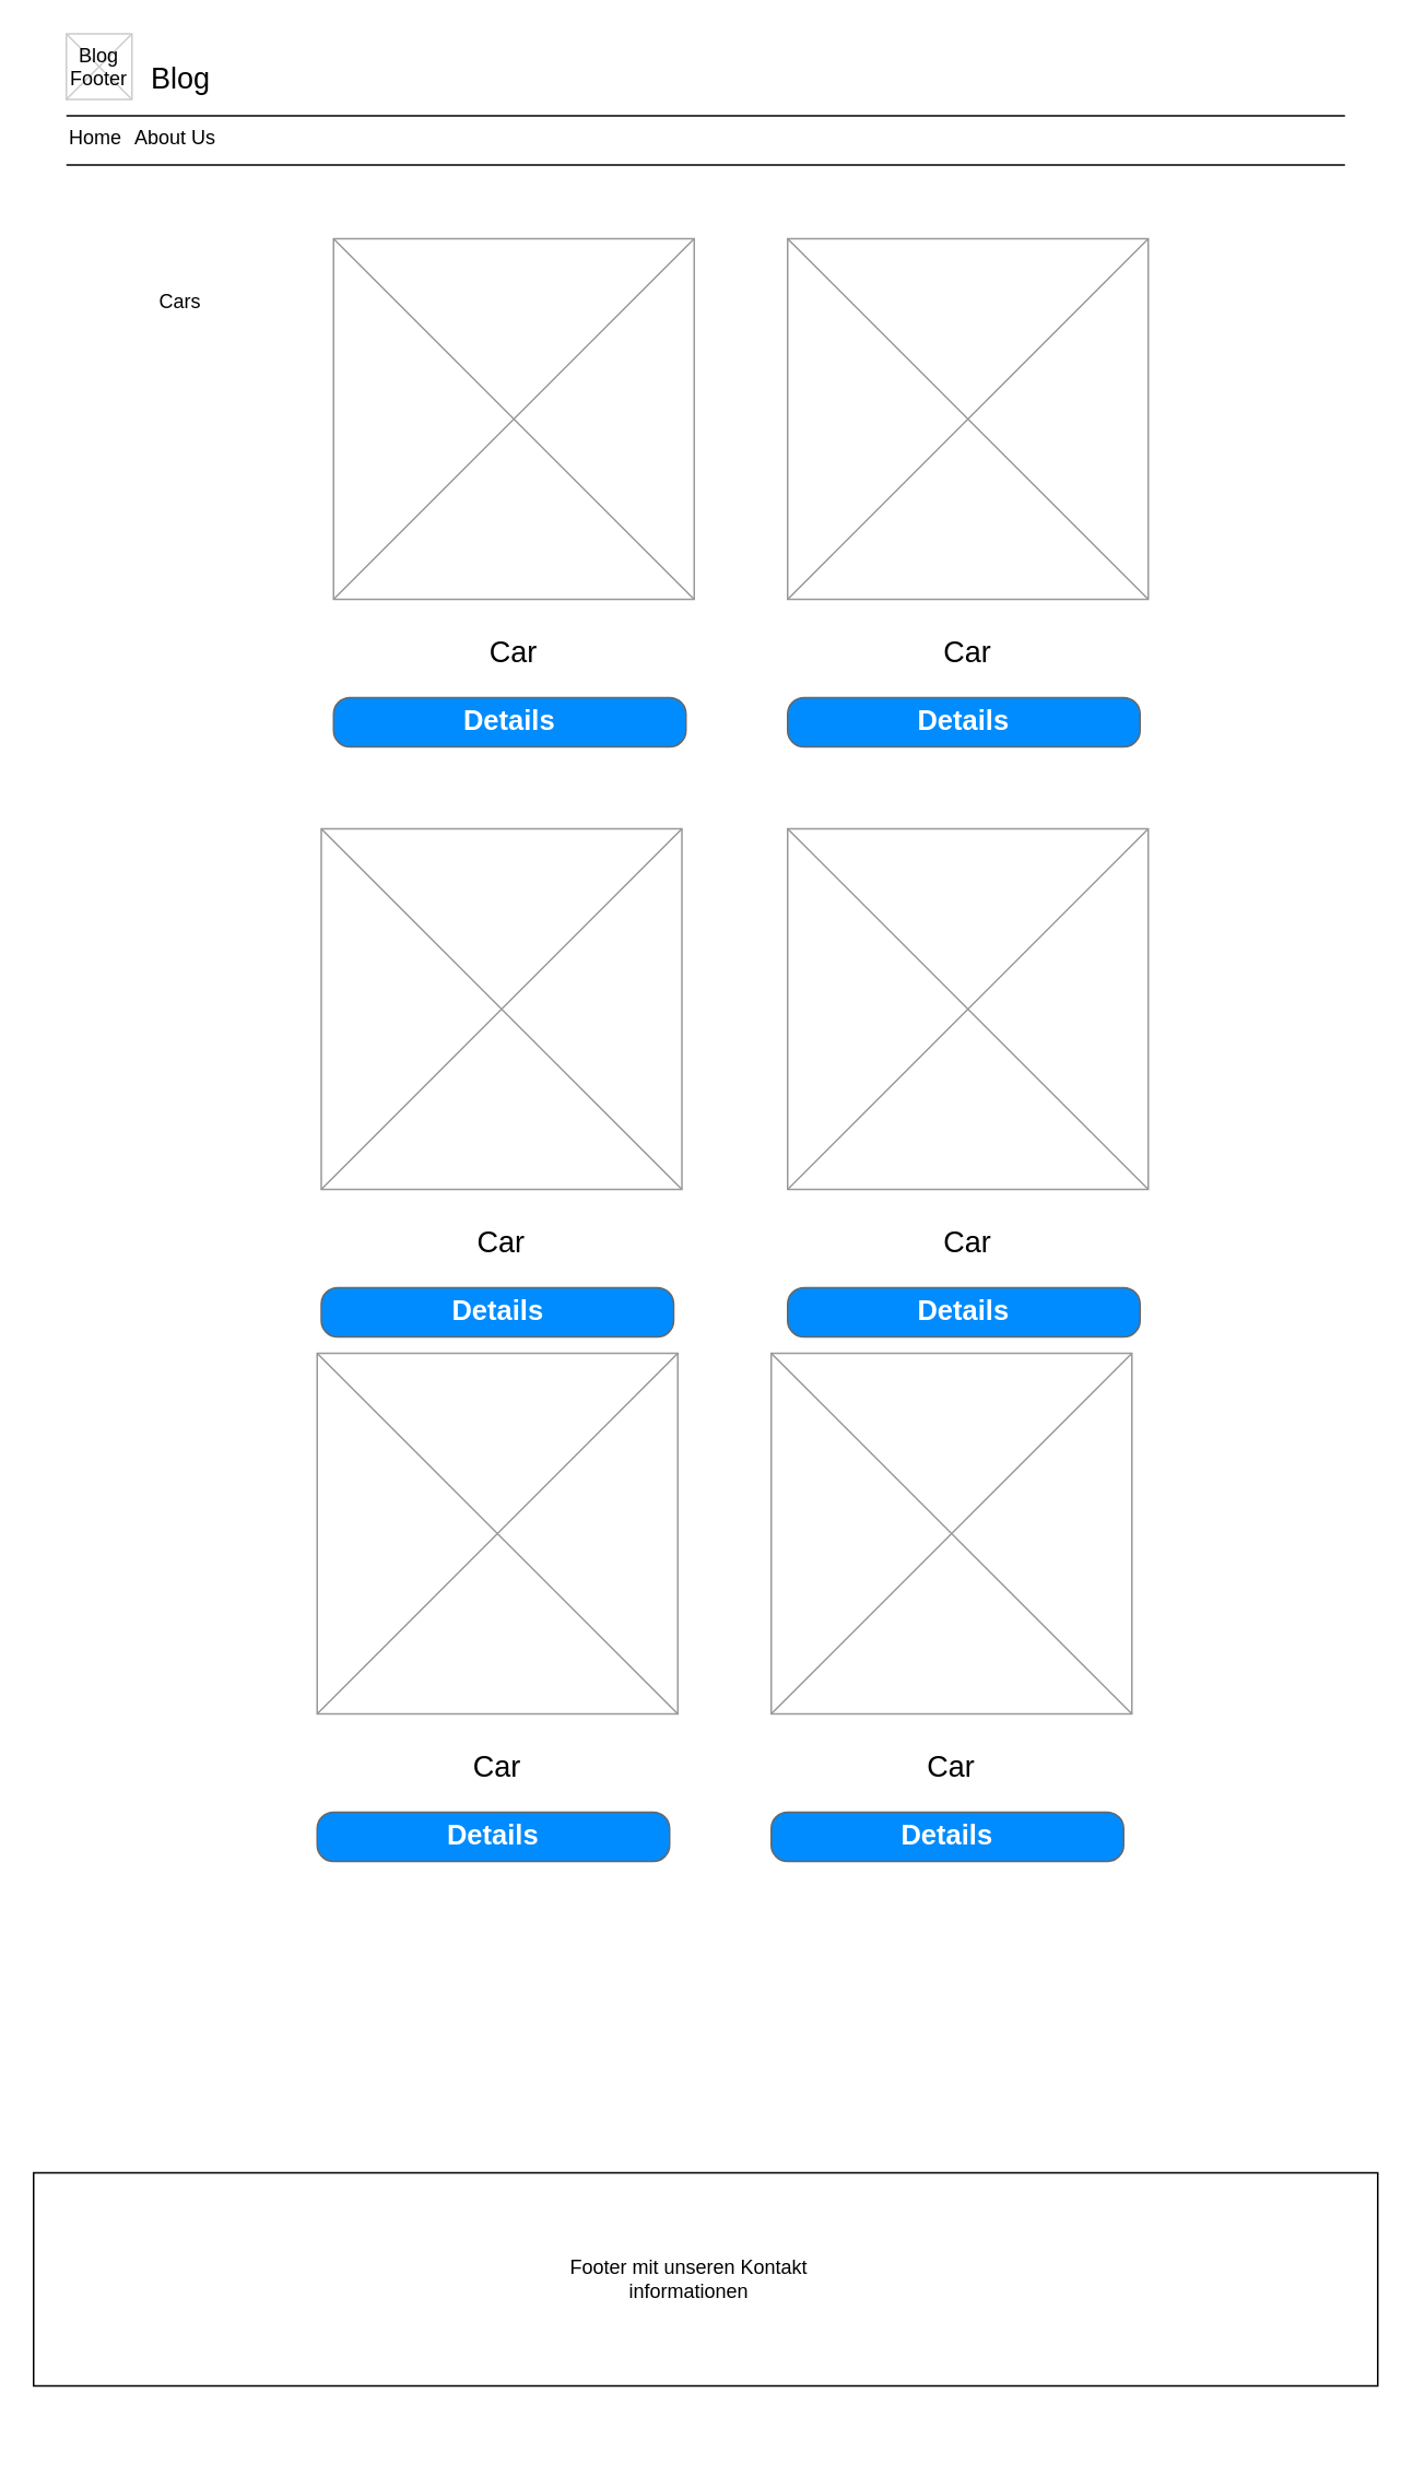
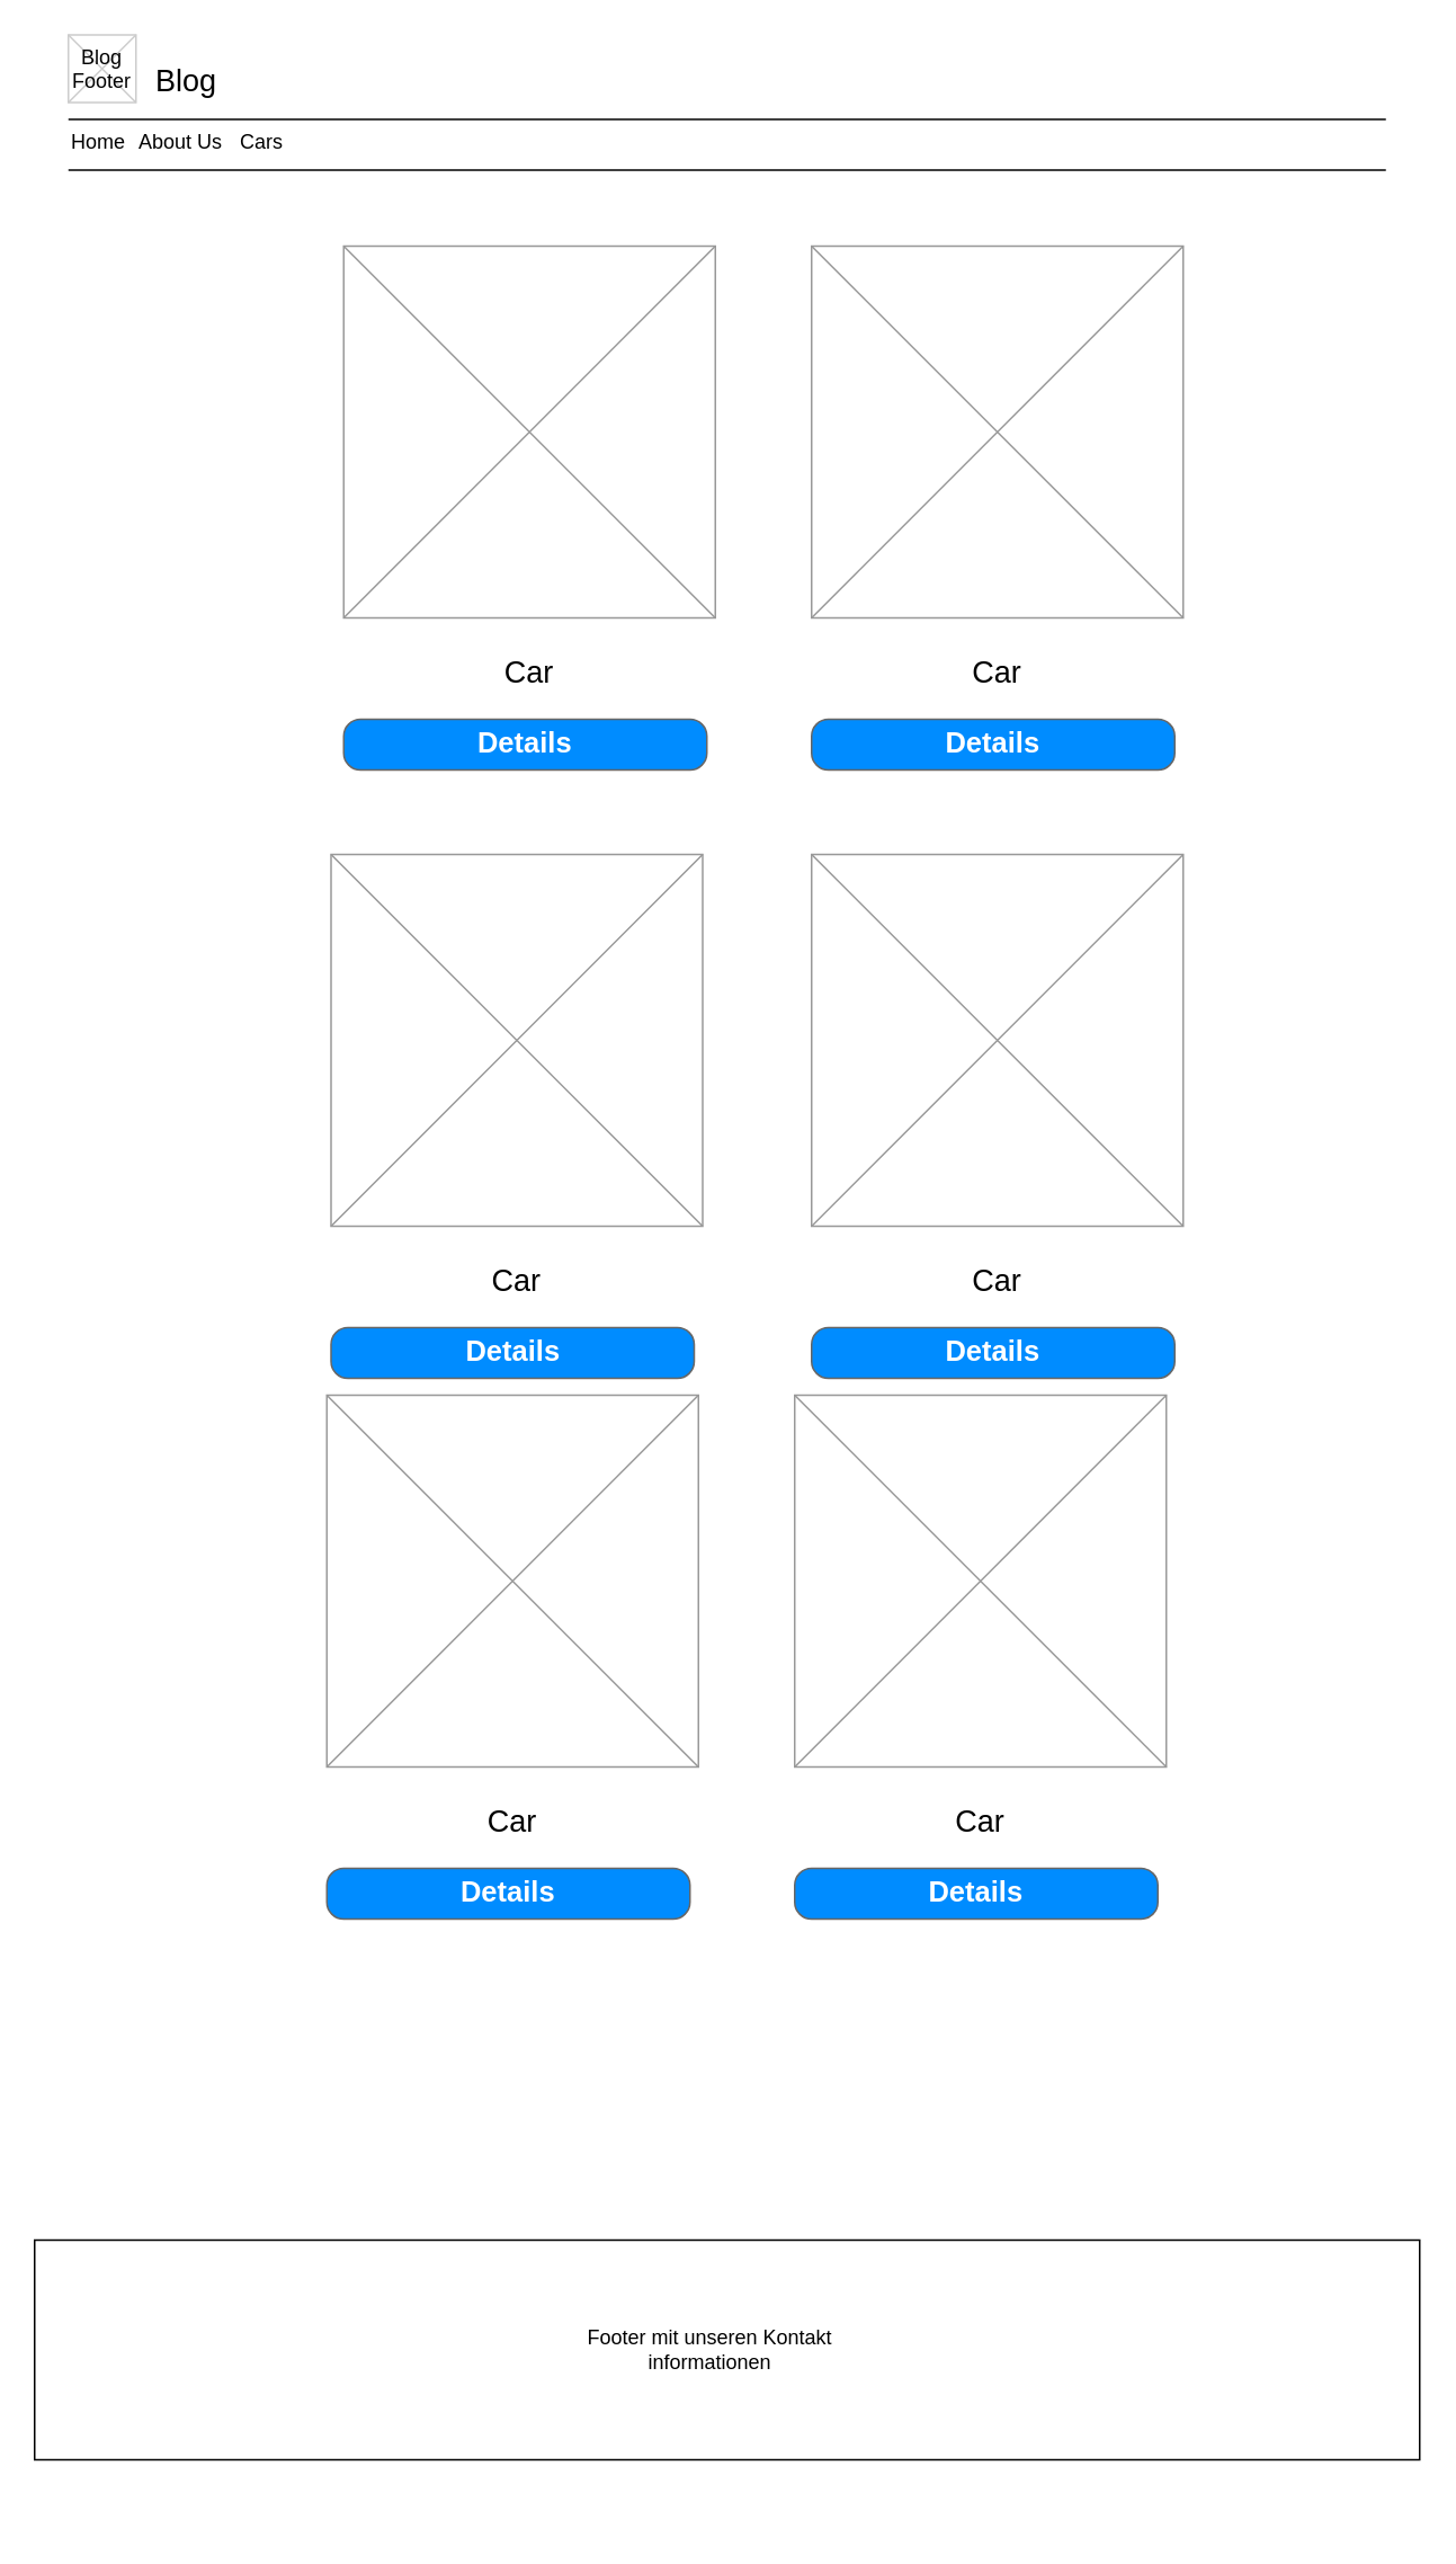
  <mxCell id="0" />
  <mxCell id="1" parent="0" />
  <mxCell id="2" value="Blog" style="text;spacingTop=-5;fontSize=18;fontStyle=0" parent="1" vertex="1"><mxGeometry x="90" y="35" width="230" height="20" as="geometry" /></mxCell>
  <mxCell id="3" value="" style="line;strokeWidth=1" parent="1" vertex="1"><mxGeometry x="40" y="65" width="780" height="10" as="geometry" /></mxCell>
  <mxCell id="4" value="" style="line;strokeWidth=1" parent="1" vertex="1"><mxGeometry x="40" y="95" width="780" height="10" as="geometry" /></mxCell>
  <mxCell id="5" value="Home" style="text;spacingTop=-5;" parent="1" vertex="1"><mxGeometry x="40" y="75" width="30" height="20" as="geometry" /></mxCell>
  <mxCell id="6" value="About Us " style="text;spacingTop=-5;" parent="1" vertex="1"><mxGeometry x="80" y="75" width="30" height="20" as="geometry" /></mxCell>
  <mxCell id="7" value="" style="verticalLabelPosition=bottom;verticalAlign=top;strokeWidth=1;shape=mxgraph.mockup.graphics.iconGrid;strokeColor=#CCCCCC;gridSize=1,1;" parent="1" vertex="1"><mxGeometry x="40" y="20" width="40" height="40" as="geometry" /></mxCell>
  <mxCell id="8" value="Blog &#10;Footer" style="text;spacingTop=-5;align=center" parent="1" vertex="1"><mxGeometry x="40" y="25" width="40" height="40" as="geometry" /></mxCell>
  <mxCell id="9" value="" style="group" parent="1" vertex="1" connectable="0"><mxGeometry x="480" y="145" width="230" height="420" as="geometry" /></mxCell>
  <mxCell id="10" value="" style="verticalLabelPosition=bottom;shadow=0;dashed=0;align=center;html=1;verticalAlign=top;strokeWidth=1;shape=mxgraph.mockup.graphics.simpleIcon;strokeColor=#999999;" parent="9" vertex="1"><mxGeometry width="220" height="220" as="geometry" /></mxCell>
  <mxCell id="11" value="Car" style="text;spacingTop=-5;fontSize=18;fontStyle=0;align=center;" parent="9" vertex="1"><mxGeometry y="240" width="220" height="20" as="geometry" /></mxCell>
  <mxCell id="12" value="Details" style="strokeWidth=1;shadow=0;dashed=0;align=center;html=1;shape=mxgraph.mockup.buttons.button;strokeColor=#666666;fontColor=#ffffff;mainText=;buttonStyle=round;fontSize=17;fontStyle=1;fillColor=#008cff;whiteSpace=wrap;" parent="9" vertex="1"><mxGeometry y="280" width="215" height="30" as="geometry" /></mxCell>
  <mxCell id="13" value="" style="group" parent="1" vertex="1" connectable="0"><mxGeometry x="203" y="145" width="230" height="420" as="geometry" /></mxCell>
  <mxCell id="14" value="" style="verticalLabelPosition=bottom;shadow=0;dashed=0;align=center;html=1;verticalAlign=top;strokeWidth=1;shape=mxgraph.mockup.graphics.simpleIcon;strokeColor=#999999;" parent="13" vertex="1"><mxGeometry width="220" height="220" as="geometry" /></mxCell>
  <mxCell id="15" value="Car" style="text;spacingTop=-5;fontSize=18;fontStyle=0;align=center;" parent="13" vertex="1"><mxGeometry y="240" width="220" height="20" as="geometry" /></mxCell>
  <mxCell id="16" value="Details" style="strokeWidth=1;shadow=0;dashed=0;align=center;html=1;shape=mxgraph.mockup.buttons.button;strokeColor=#666666;fontColor=#ffffff;mainText=;buttonStyle=round;fontSize=17;fontStyle=1;fillColor=#008cff;whiteSpace=wrap;" parent="13" vertex="1"><mxGeometry y="280" width="215" height="30" as="geometry" /></mxCell>
  <mxCell id="17" value="" style="group" parent="1" vertex="1" connectable="0"><mxGeometry x="195.5" y="505" width="230" height="420" as="geometry" /></mxCell>
  <mxCell id="18" value="" style="verticalLabelPosition=bottom;shadow=0;dashed=0;align=center;html=1;verticalAlign=top;strokeWidth=1;shape=mxgraph.mockup.graphics.simpleIcon;strokeColor=#999999;" parent="17" vertex="1"><mxGeometry width="220" height="220" as="geometry" /></mxCell>
  <mxCell id="19" value="Car" style="text;spacingTop=-5;fontSize=18;fontStyle=0;align=center;" parent="17" vertex="1"><mxGeometry y="240" width="220" height="20" as="geometry" /></mxCell>
  <mxCell id="20" value="Details" style="strokeWidth=1;shadow=0;dashed=0;align=center;html=1;shape=mxgraph.mockup.buttons.button;strokeColor=#666666;fontColor=#ffffff;mainText=;buttonStyle=round;fontSize=17;fontStyle=1;fillColor=#008cff;whiteSpace=wrap;" parent="17" vertex="1"><mxGeometry y="280" width="215" height="30" as="geometry" /></mxCell>
  <mxCell id="21" value="" style="group" parent="1" vertex="1" connectable="0"><mxGeometry x="480" y="505" width="230" height="990" as="geometry" /></mxCell>
  <mxCell id="22" value="" style="verticalLabelPosition=bottom;shadow=0;dashed=0;align=center;html=1;verticalAlign=top;strokeWidth=1;shape=mxgraph.mockup.graphics.simpleIcon;strokeColor=#999999;" parent="21" vertex="1"><mxGeometry width="220" height="220" as="geometry" /></mxCell>
  <mxCell id="23" value="Car" style="text;spacingTop=-5;fontSize=18;fontStyle=0;align=center;" parent="21" vertex="1"><mxGeometry y="240" width="220" height="20" as="geometry" /></mxCell>
  <mxCell id="24" value="Details" style="strokeWidth=1;shadow=0;dashed=0;align=center;html=1;shape=mxgraph.mockup.buttons.button;strokeColor=#666666;fontColor=#ffffff;mainText=;buttonStyle=round;fontSize=17;fontStyle=1;fillColor=#008cff;whiteSpace=wrap;" parent="21" vertex="1"><mxGeometry y="280" width="215" height="30" as="geometry" /></mxCell>
  <mxCell id="25" value="" style="group" parent="21" vertex="1" connectable="0"><mxGeometry x="-10" y="320" width="230" height="420" as="geometry" /></mxCell>
  <mxCell id="26" value="" style="verticalLabelPosition=bottom;shadow=0;dashed=0;align=center;html=1;verticalAlign=top;strokeWidth=1;shape=mxgraph.mockup.graphics.simpleIcon;strokeColor=#999999;" parent="25" vertex="1"><mxGeometry width="220" height="220" as="geometry" /></mxCell>
  <mxCell id="27" value="Car" style="text;spacingTop=-5;fontSize=18;fontStyle=0;align=center;" parent="25" vertex="1"><mxGeometry y="240" width="220" height="20" as="geometry" /></mxCell>
  <mxCell id="28" value="Details" style="strokeWidth=1;shadow=0;dashed=0;align=center;html=1;shape=mxgraph.mockup.buttons.button;strokeColor=#666666;fontColor=#ffffff;mainText=;buttonStyle=round;fontSize=17;fontStyle=1;fillColor=#008cff;whiteSpace=wrap;" parent="25" vertex="1"><mxGeometry y="280" width="215" height="30" as="geometry" /></mxCell>
  <mxCell id="29" value="" style="group" parent="21" vertex="1" connectable="0"><mxGeometry x="-287" y="320" width="230" height="420" as="geometry" /></mxCell>
  <mxCell id="30" value="" style="verticalLabelPosition=bottom;shadow=0;dashed=0;align=center;html=1;verticalAlign=top;strokeWidth=1;shape=mxgraph.mockup.graphics.simpleIcon;strokeColor=#999999;" parent="29" vertex="1"><mxGeometry width="220" height="220" as="geometry" /></mxCell>
  <mxCell id="31" value="Car" style="text;spacingTop=-5;fontSize=18;fontStyle=0;align=center;" parent="29" vertex="1"><mxGeometry y="240" width="220" height="20" as="geometry" /></mxCell>
  <mxCell id="32" value="Details" style="strokeWidth=1;shadow=0;dashed=0;align=center;html=1;shape=mxgraph.mockup.buttons.button;strokeColor=#666666;fontColor=#ffffff;mainText=;buttonStyle=round;fontSize=17;fontStyle=1;fillColor=#008cff;whiteSpace=wrap;" parent="29" vertex="1"><mxGeometry y="280" width="215" height="30" as="geometry" /></mxCell>
- <mxCell id="33" value="Cars" style="text;spacingTop=-5;" vertex="1" parent="1"><mxGeometry x="95" y="175" width="30" height="20" as="geometry" /></mxCell>
+ <mxCell id="33" value="Cars" style="text;spacingTop=-5;" vertex="1" parent="1"><mxGeometry x="140" y="75" width="30" height="20" as="geometry" /></mxCell>
  <mxCell id="34" value="" style="rounded=0;whiteSpace=wrap;html=1;" vertex="1" parent="1"><mxGeometry y="1325" width="820" height="130" as="geometry" x="20" /></mxCell>
  <mxCell id="35" value="Footer mit unseren Kontakt informationen" style="text;html=1;align=center;verticalAlign=middle;whiteSpace=wrap;rounded=0;" vertex="1" parent="1"><mxGeometry x="320" y="1375" width="200" height="30" as="geometry" /></mxCell>
